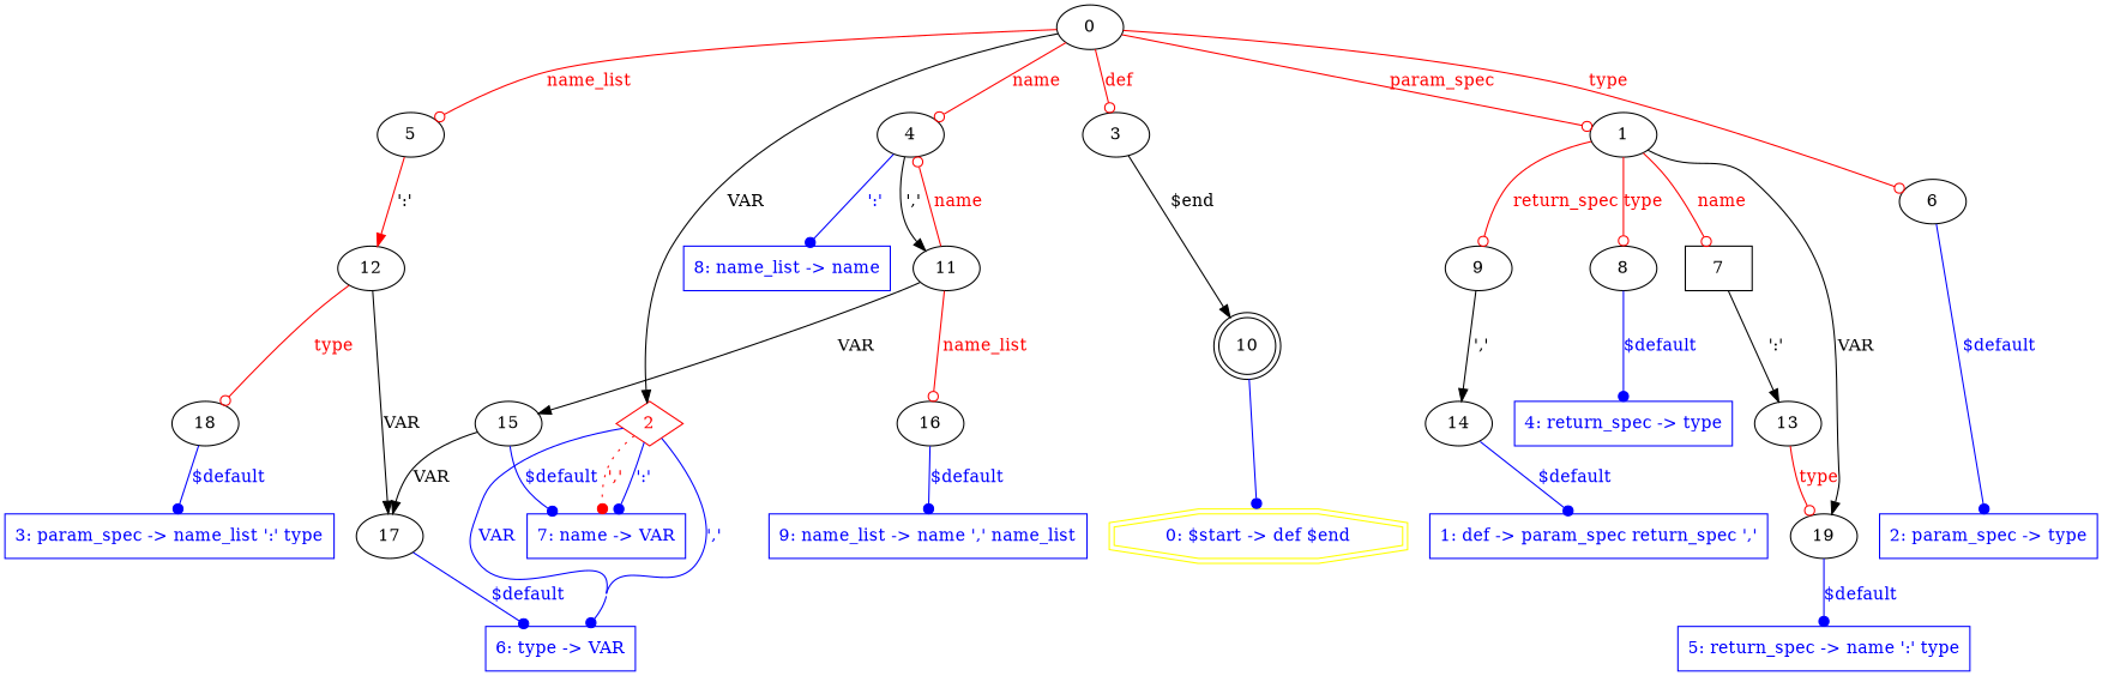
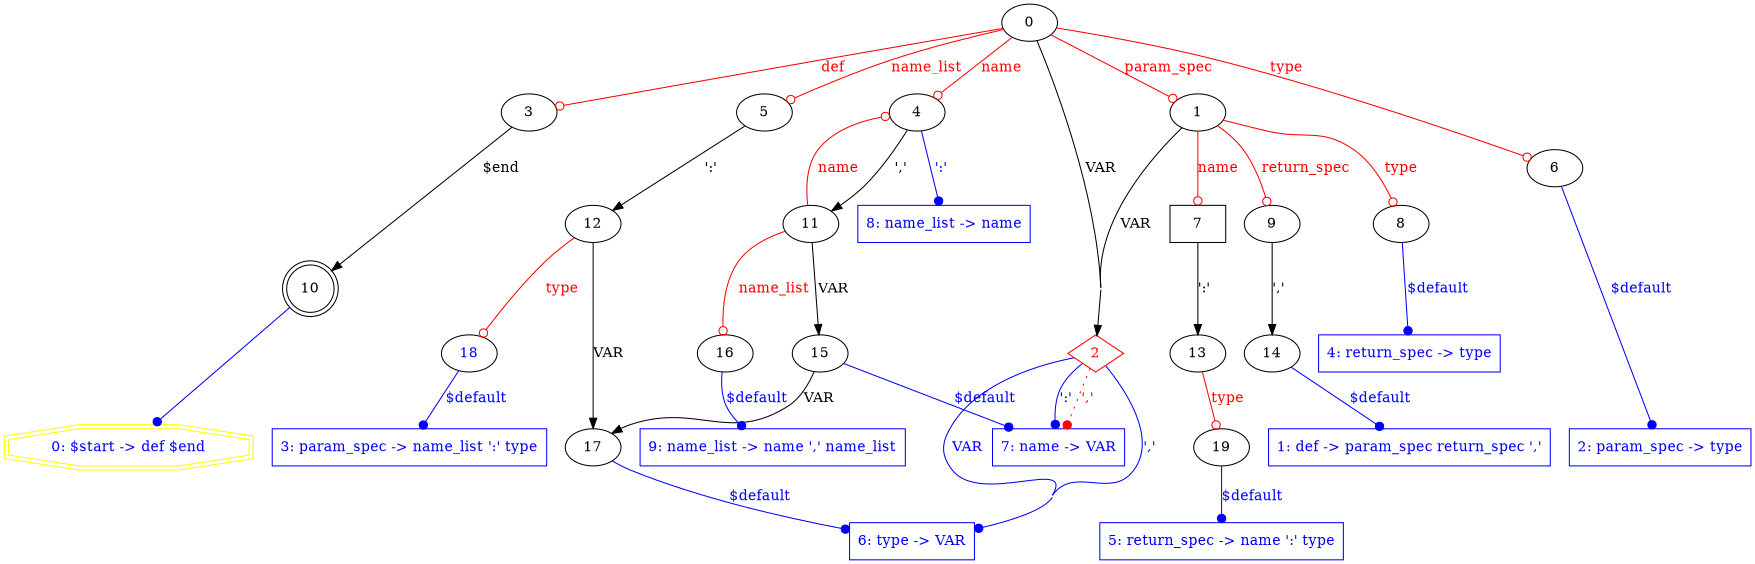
  digraph {
    concentrate=true
    edge [arrowhead=dot color=blue fontcolor=red]
    n1 [color=yellow fontcolor=blue label="0: $start -> def $end" shape=doubleoctagon]
    n2 [color=blue fontcolor=blue label="1: def -> param_spec return_spec ','" shape=box]
    n3 [color=blue fontcolor=blue label="2: param_spec -> type" shape=box]
    n4 [color=blue fontcolor=blue label="3: param_spec -> name_list ':' type" shape=box]
    n5 [color=blue fontcolor=blue label="4: return_spec -> type" shape=box]
    n6 [color=blue fontcolor=blue label="5: return_spec -> name ':' type" shape=box]
    n7 [color=blue fontcolor=blue label="6: type -> VAR" shape=box]
    n8 [color=blue fontcolor=blue label="7: name -> VAR" shape=box]
    n9 [color=blue fontcolor=blue label="8: name_list -> name" shape=box]
    n10 [color=blue fontcolor=blue label="9: name_list -> name ',' name_list" shape=box]
    2 [color=red fontcolor=red shape=diamond]
    0
    1
    3
    5
    4
    6
    7 [shape=box]
    9
    8
    10 [shape=doublecircle]
    12
    11
    13
    14
    15
    16
    17
-   18
+   18 [fontcolor=blue]
    19
    subgraph sub_1 {
      n4
      n5
      n6
      n7
      n8
      n9
      n10
      subgraph sub_2 {
        rank=same
        n1
        n2
        n3
      }
    }
    subgraph sub_3 {
      label="LALR automata"
      n1
      n2
      n3
      n4
      n5
      n6
      n7
      n8
      n9
      n10
      2
      0
      1
      3
      5
      4
      6
      7
      9
      8
      10
      12
      11
      13
      14
      15
      16
      17
      18
      19
    }
    2 -> n7 [fontcolor=blue label="','"]
    2 -> n7 [fontcolor=blue label=VAR]
    2 -> n8 [fontcolor=blue label="':'"]
    2 -> n8 [color=red label="','" style=dotted]
    0 -> 2 [label=VAR arrowhead="" color="" fontcolor=""]
    0 -> 1 [arrowhead=odot color=red label=param_spec]
    0 -> 3 [arrowhead=odot color=red label=def]
    0 -> 5 [arrowhead=odot color=red label=name_list]
    0 -> 4 [arrowhead=odot color=red label=name]
    0 -> 6 [arrowhead=odot color=red label=type]
-   1 -> 19 [label=VAR arrowhead="" color="" fontcolor=""]
+   1 -> 2 [label=VAR arrowhead="" color="" fontcolor=""]
    1 -> 7 [arrowhead=odot color=red label=name]
    1 -> 9 [arrowhead=odot color=red label=return_spec]
    1 -> 8 [arrowhead=odot color=red label=type]
    3 -> 10 [label="$end" arrowhead="" color="" fontcolor=""]
-   5 -> 12 [label="':'" color=red arrowhead="" fontcolor=""]
+   5 -> 12 [label="':'" arrowhead="" color="" fontcolor=""]
    4 -> n9 [fontcolor=blue label="':'"]
    4 -> 11 [label="','" arrowhead="" color="" fontcolor=""]
    6 -> n3 [fontcolor=blue label="$default"]
    7 -> 13 [label="':'" arrowhead="" color="" fontcolor=""]
    9 -> 14 [label="','" arrowhead="" color="" fontcolor=""]
    8 -> n5 [fontcolor=blue label="$default"]
    10 -> n1 [fontcolor=""]
    12 -> 17 [label=VAR arrowhead="" color="" fontcolor=""]
    12 -> 18 [arrowhead=odot color=red label=type]
    11 -> 4 [arrowhead=odot color=red label=name]
    11 -> 15 [label=VAR arrowhead="" color="" fontcolor=""]
    11 -> 16 [arrowhead=odot color=red label=name_list]
    13 -> 19 [arrowhead=odot color=red label=type]
    14 -> n2 [fontcolor=blue label="$default"]
    15 -> n8 [fontcolor=blue label="$default"]
    15 -> 17 [label=VAR arrowhead="" color="" fontcolor=""]
    16 -> n10 [fontcolor=blue label="$default"]
    17 -> n7 [fontcolor=blue label="$default"]
    18 -> n4 [fontcolor=blue label="$default"]
    19 -> n6 [fontcolor=blue label="$default"]
  }
